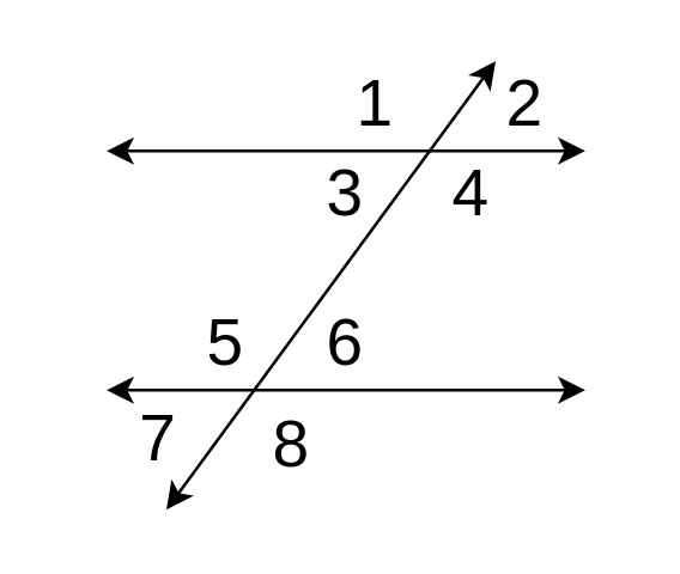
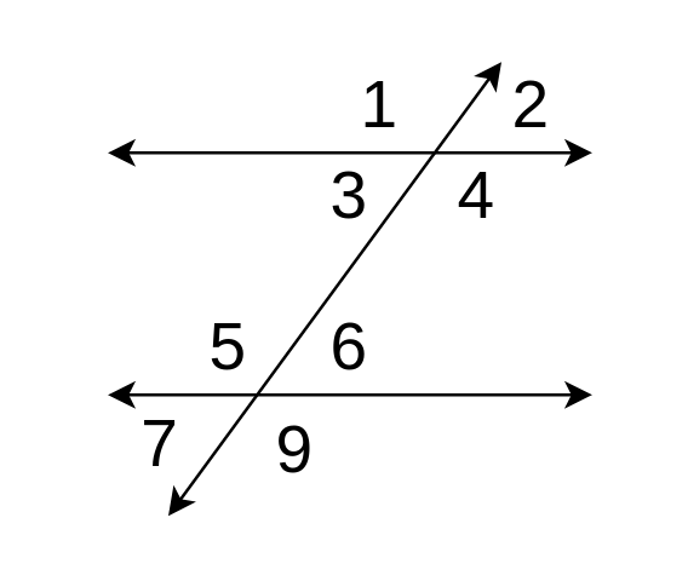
  <mxCell id="0" />
  <mxCell id="1" parent="0" />
  <mxCell id="2" value="" style="endArrow=classic;startArrow=classic;html=1;rounded=0;" parent="1" edge="1"><mxGeometry width="50" height="50" relative="1" as="geometry"><mxPoint x="35" y="50" as="sourcePoint" /><mxPoint x="195" y="50" as="targetPoint" /></mxGeometry></mxCell>
  <mxCell id="3" value="" style="endArrow=classic;startArrow=classic;html=1;rounded=0;" parent="1" edge="1"><mxGeometry width="50" height="50" relative="1" as="geometry"><mxPoint x="35" y="130" as="sourcePoint" /><mxPoint x="195" y="130" as="targetPoint" /></mxGeometry></mxCell>
  <mxCell id="4" value="" style="endArrow=classic;startArrow=classic;html=1;rounded=0;" parent="1" edge="1"><mxGeometry width="50" height="50" relative="1" as="geometry"><mxPoint x="55" y="170" as="sourcePoint" /><mxPoint x="165" y="20" as="targetPoint" /></mxGeometry></mxCell>
  <mxCell id="5" value="&lt;font style=&quot;font-size: 22px;&quot;&gt;7&lt;/font&gt;" style="text;html=1;strokeColor=none;fillColor=none;align=center;verticalAlign=middle;whiteSpace=wrap;rounded=0;" parent="1" vertex="1"><mxGeometry x="20" y="134" width="65" height="26" as="geometry" /></mxCell>
- <mxCell id="6" value="&lt;font style=&quot;font-size: 22px;&quot;&gt;8&lt;/font&gt;" style="text;html=1;strokeColor=none;fillColor=none;align=center;verticalAlign=middle;whiteSpace=wrap;rounded=0;" parent="1" vertex="1"><mxGeometry x="67" y="134" width="60" height="30" as="geometry" /></mxCell>
+ <mxCell id="6" value="&lt;font style=&quot;font-size: 22px;&quot;&gt;9&lt;/font&gt;" style="text;html=1;strokeColor=none;fillColor=none;align=center;verticalAlign=middle;whiteSpace=wrap;rounded=0;" parent="1" vertex="1"><mxGeometry x="67" y="134" width="60" height="30" as="geometry" /></mxCell>
  <mxCell id="7" value="&lt;font style=&quot;font-size: 22px;&quot;&gt;6&lt;/font&gt;" style="text;html=1;strokeColor=none;fillColor=none;align=center;verticalAlign=middle;whiteSpace=wrap;rounded=0;" parent="1" vertex="1"><mxGeometry x="85" y="100" width="60" height="30" as="geometry" /></mxCell>
  <mxCell id="8" value="&lt;font style=&quot;font-size: 22px;&quot;&gt;5&lt;/font&gt;" style="text;html=1;strokeColor=none;fillColor=none;align=center;verticalAlign=middle;whiteSpace=wrap;rounded=0;" parent="1" vertex="1"><mxGeometry x="45" y="100" width="60" height="30" as="geometry" /></mxCell>
  <mxCell id="9" value="&lt;font style=&quot;font-size: 22px;&quot;&gt;4&lt;/font&gt;" style="text;html=1;strokeColor=none;fillColor=none;align=center;verticalAlign=middle;whiteSpace=wrap;rounded=0;" parent="1" vertex="1"><mxGeometry x="127" y="50" width="60" height="30" as="geometry" /></mxCell>
  <mxCell id="10" value="&lt;font style=&quot;font-size: 22px;&quot;&gt;3&lt;/font&gt;" style="text;html=1;strokeColor=none;fillColor=none;align=center;verticalAlign=middle;whiteSpace=wrap;rounded=0;" parent="1" vertex="1"><mxGeometry x="85" y="50" width="60" height="30" as="geometry" /></mxCell>
  <mxCell id="11" value="&lt;font style=&quot;font-size: 22px;&quot;&gt;1&lt;/font&gt;" style="text;html=1;strokeColor=none;fillColor=none;align=center;verticalAlign=middle;whiteSpace=wrap;rounded=0;" parent="1" vertex="1"><mxGeometry x="95" y="20" width="60" height="30" as="geometry" /></mxCell>
  <mxCell id="12" value="&lt;font style=&quot;font-size: 22px;&quot;&gt;2&lt;/font&gt;" style="text;html=1;strokeColor=none;fillColor=none;align=center;verticalAlign=middle;whiteSpace=wrap;rounded=0;" parent="1" vertex="1"><mxGeometry x="145" y="20" width="60" height="30" as="geometry" /></mxCell>
